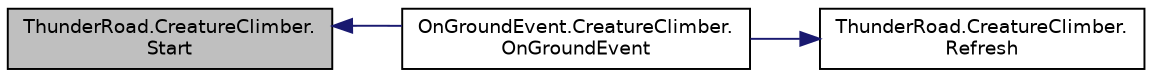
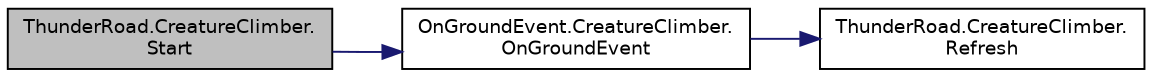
  digraph {
    rankdir=LR
    node [color=black fillcolor=white fontname=Helvetica fontsize=10 shape=record style=filled]
    edge [color=midnightblue fontname=Helvetica fontsize=10 labelfontname=Helvetica labelfontsize=10 style=solid]
    n1 [fillcolor=grey75 fontcolor=black height=0.2 label="ThunderRoad.CreatureClimber.\lStart" width=0.4]
    n2 [height=0.2 label="OnGroundEvent.CreatureClimber.\lOnGroundEvent" width=0.4]
    n3 [height=0.2 label="ThunderRoad.CreatureClimber.\lRefresh" width=0.4]
-   n2 -> n1
+   n1 -> n2
    n2 -> n3
  }
